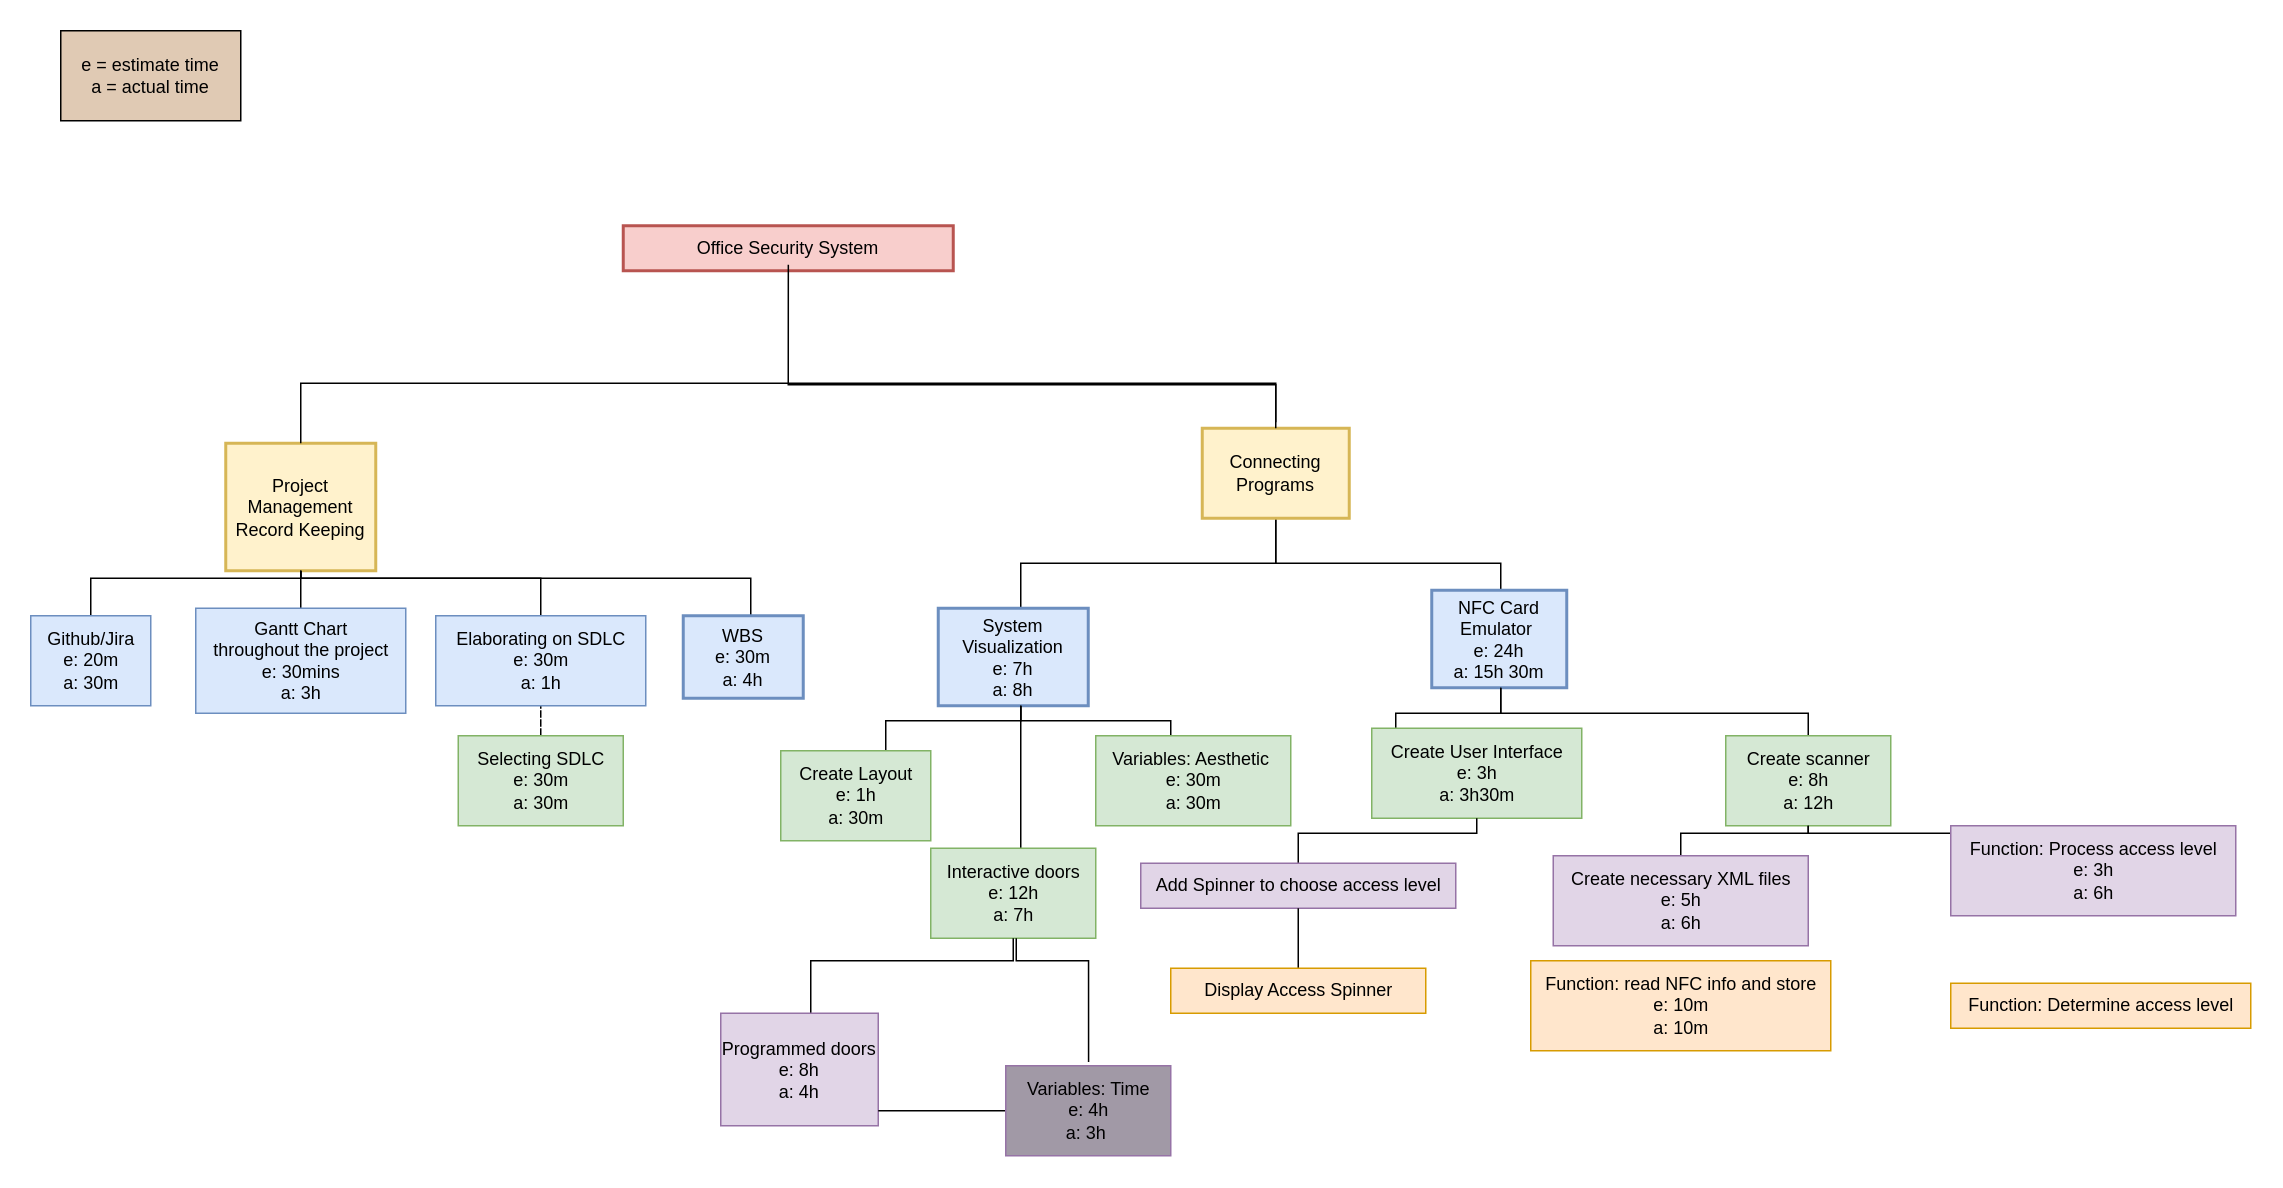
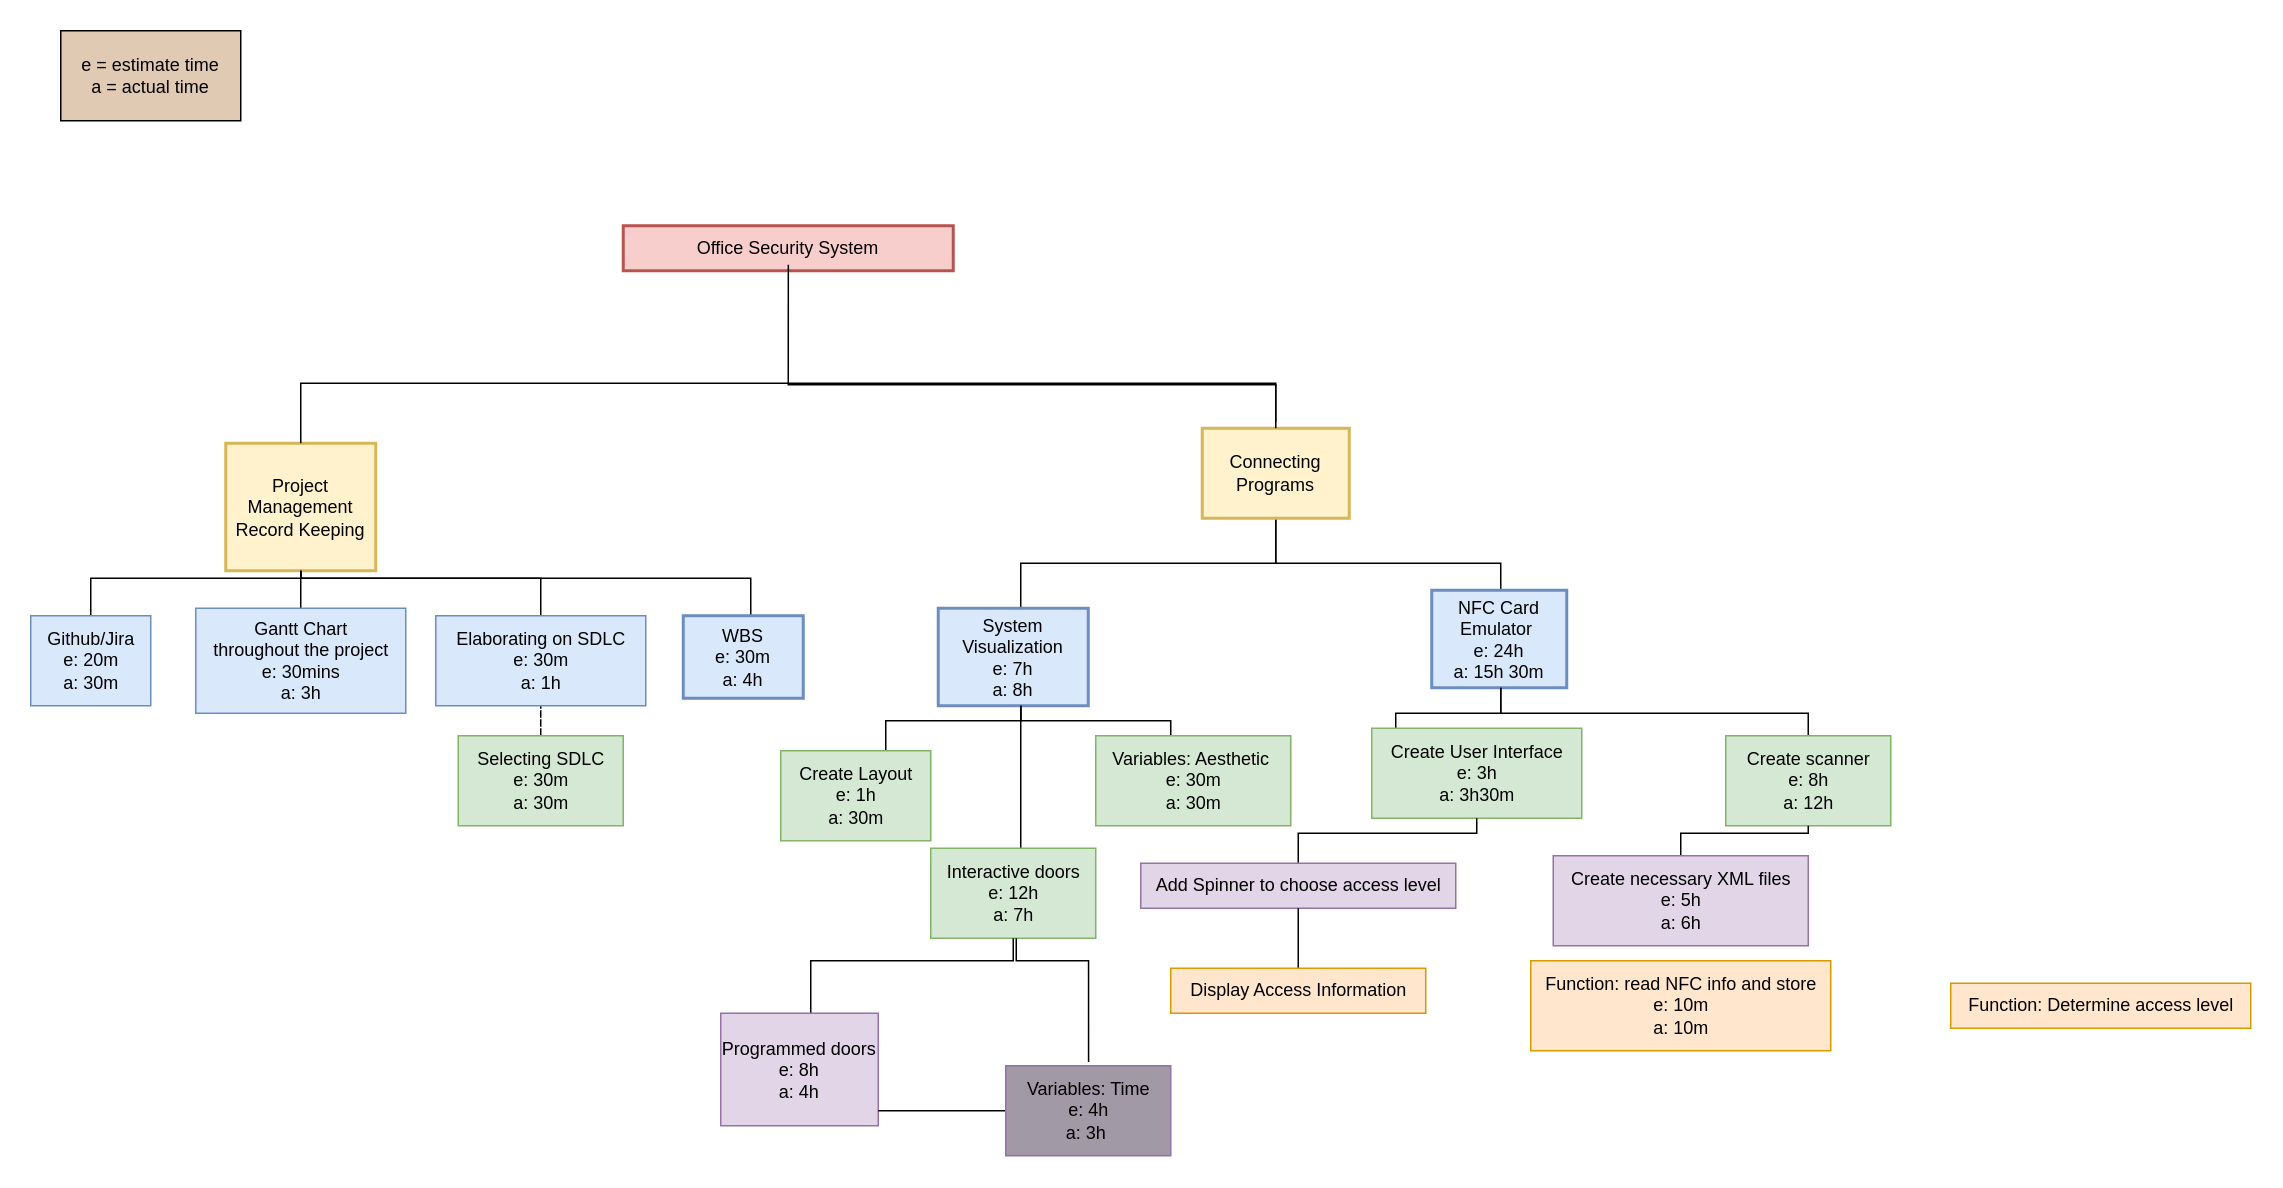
  <mxCell id="0" />
  <mxCell id="1" parent="0" />
  <mxCell id="2" value="Office Security System" style="text;html=1;strokeColor=#b85450;fillColor=#f8cecc;align=center;verticalAlign=middle;whiteSpace=wrap;rounded=0;strokeWidth=2;" parent="1" vertex="1"><mxGeometry x="415" y="150" width="220" height="30" as="geometry" /></mxCell>
  <mxCell id="3" value="Project Management Record Keeping" style="text;html=1;strokeColor=#d6b656;fillColor=#fff2cc;align=center;verticalAlign=middle;whiteSpace=wrap;rounded=0;strokeWidth=2;" parent="1" vertex="1"><mxGeometry x="150" y="295" width="100" height="85" as="geometry" /></mxCell>
  <mxCell id="4" value="" style="edgeStyle=orthogonalEdgeStyle;rounded=0;orthogonalLoop=1;jettySize=auto;html=1;endArrow=none;endFill=0;exitX=0.5;exitY=0;exitDx=0;exitDy=0;" parent="1" source="5" target="23" edge="1"><mxGeometry relative="1" as="geometry"><Array as="points"><mxPoint x="680" y="415" /><mxPoint x="680" y="375" /><mxPoint x="850" y="375" /></Array></mxGeometry></mxCell>
  <mxCell id="5" value="System&lt;br&gt;Visualization&lt;br&gt;e: 7h&lt;br&gt;a: 8h" style="text;html=1;strokeColor=#6c8ebf;fillColor=#dae8fc;align=center;verticalAlign=middle;whiteSpace=wrap;rounded=0;strokeWidth=2;" parent="1" vertex="1"><mxGeometry x="625" y="405" width="100" height="65" as="geometry" /></mxCell>
  <mxCell id="6" value="" style="edgeStyle=orthogonalEdgeStyle;rounded=0;orthogonalLoop=1;jettySize=auto;html=1;endArrow=none;endFill=0;entryX=0.5;entryY=1;entryDx=0;entryDy=0;exitX=0.5;exitY=0;exitDx=0;exitDy=0;" parent="1" source="7" target="23" edge="1"><mxGeometry relative="1" as="geometry"><Array as="points"><mxPoint x="1000" y="375" /><mxPoint x="850" y="375" /></Array></mxGeometry></mxCell>
  <mxCell id="7" value="NFC Card Emulator&amp;nbsp;&lt;br&gt;e: 24h&lt;br&gt;a: 15h 30m" style="text;html=1;strokeColor=#6c8ebf;fillColor=#dae8fc;align=center;verticalAlign=middle;whiteSpace=wrap;rounded=0;strokeWidth=2;" parent="1" vertex="1"><mxGeometry x="954" y="393" width="90" height="65" as="geometry" /></mxCell>
  <mxCell id="8" value="" style="edgeStyle=orthogonalEdgeStyle;rounded=0;orthogonalLoop=1;jettySize=auto;html=1;endArrow=none;endFill=0;" parent="1" source="9" target="3" edge="1"><mxGeometry relative="1" as="geometry" /></mxCell>
  <mxCell id="9" value="Gantt Chart&lt;br&gt;throughout the project&lt;br&gt;e: 30mins&lt;br&gt;a: 3h" style="text;html=1;align=center;verticalAlign=middle;resizable=0;points=[];autosize=1;strokeColor=#6c8ebf;fillColor=#dae8fc;" parent="1" vertex="1"><mxGeometry x="130" y="405" width="140" height="70" as="geometry" /></mxCell>
  <mxCell id="10" value="" style="edgeStyle=orthogonalEdgeStyle;rounded=0;orthogonalLoop=1;jettySize=auto;html=1;endArrow=none;endFill=0;dashed=1;" parent="1" source="11" target="26" edge="1"><mxGeometry relative="1" as="geometry" /></mxCell>
  <mxCell id="11" value="Selecting SDLC&lt;br&gt;e: 30m&lt;br&gt;a: 30m" style="text;html=1;align=center;verticalAlign=middle;resizable=0;points=[];autosize=1;strokeColor=#82b366;fillColor=#d5e8d4;" parent="1" vertex="1"><mxGeometry x="305" y="490" width="110" height="60" as="geometry" /></mxCell>
  <mxCell id="12" value="" style="edgeStyle=orthogonalEdgeStyle;rounded=0;orthogonalLoop=1;jettySize=auto;html=1;endArrow=none;endFill=0;" parent="1" source="13" target="3" edge="1"><mxGeometry relative="1" as="geometry"><Array as="points"><mxPoint x="60" y="385" /><mxPoint x="200" y="385" /></Array></mxGeometry></mxCell>
  <mxCell id="13" value="Github/Jira&lt;br&gt;e: 20m&lt;br&gt;a: 30m" style="text;html=1;align=center;verticalAlign=middle;resizable=0;points=[];autosize=1;strokeColor=#6c8ebf;fillColor=#dae8fc;" parent="1" vertex="1"><mxGeometry x="20" y="410" width="80" height="60" as="geometry" /></mxCell>
  <mxCell id="14" value="" style="edgeStyle=orthogonalEdgeStyle;rounded=0;orthogonalLoop=1;jettySize=auto;html=1;endArrow=none;endFill=0;" parent="1" source="15" target="5" edge="1"><mxGeometry relative="1" as="geometry"><Array as="points"><mxPoint x="590" y="480" /><mxPoint x="680" y="480" /></Array></mxGeometry></mxCell>
  <mxCell id="15" value="Create Layout&lt;br&gt;e: 1h&lt;br&gt;a: 30m" style="text;html=1;align=center;verticalAlign=middle;resizable=0;points=[];autosize=1;strokeColor=#82b366;fillColor=#d5e8d4;" parent="1" vertex="1"><mxGeometry x="520" y="500" width="100" height="60" as="geometry" /></mxCell>
  <mxCell id="16" value="" style="edgeStyle=orthogonalEdgeStyle;rounded=0;orthogonalLoop=1;jettySize=auto;html=1;endArrow=none;endFill=0;" edge="1" parent="1"><mxGeometry relative="1" as="geometry"><mxPoint x="680" y="565" as="sourcePoint" /><mxPoint x="680" y="470" as="targetPoint" /></mxGeometry></mxCell>
  <mxCell id="17" value="Interactive doors&lt;br&gt;e: 12h&lt;br&gt;a: 7h" style="text;html=1;align=center;verticalAlign=middle;resizable=0;points=[];autosize=1;strokeColor=#82b366;fillColor=#d5e8d4;" parent="1" vertex="1"><mxGeometry x="620" y="565" width="110" height="60" as="geometry" /></mxCell>
  <mxCell id="18" value="" style="edgeStyle=orthogonalEdgeStyle;rounded=0;orthogonalLoop=1;jettySize=auto;html=1;endArrow=none;endFill=0;exitX=0.213;exitY=0.008;exitDx=0;exitDy=0;exitPerimeter=0;" parent="1" source="19" target="7" edge="1"><mxGeometry relative="1" as="geometry"><Array as="points"><mxPoint x="930" y="505" /><mxPoint x="930" y="475" /><mxPoint x="1000" y="475" /></Array></mxGeometry></mxCell>
  <mxCell id="19" value="Create User Interface&lt;br&gt;e: 3h&lt;br&gt;a: 3h30m" style="text;html=1;align=center;verticalAlign=middle;resizable=0;points=[];autosize=1;strokeColor=#82b366;fillColor=#d5e8d4;" parent="1" vertex="1"><mxGeometry x="914" y="485" width="140" height="60" as="geometry" /></mxCell>
  <mxCell id="20" value="" style="edgeStyle=orthogonalEdgeStyle;rounded=0;orthogonalLoop=1;jettySize=auto;html=1;endArrow=none;endFill=0;" parent="1" source="21" target="7" edge="1"><mxGeometry relative="1" as="geometry"><Array as="points"><mxPoint x="1205" y="475" /><mxPoint x="1000" y="475" /></Array></mxGeometry></mxCell>
  <mxCell id="21" value="Create scanner&lt;br&gt;e: 8h&lt;br&gt;a: 12h" style="text;html=1;align=center;verticalAlign=middle;resizable=0;points=[];autosize=1;strokeColor=#82b366;fillColor=#d5e8d4;" parent="1" vertex="1"><mxGeometry x="1150" y="490" width="110" height="60" as="geometry" /></mxCell>
  <mxCell id="22" value="" style="edgeStyle=orthogonalEdgeStyle;rounded=0;orthogonalLoop=1;jettySize=auto;html=1;endArrow=none;endFill=0;" parent="1" edge="1"><mxGeometry relative="1" as="geometry"><mxPoint x="850" y="281" as="sourcePoint" /><mxPoint x="525.048" y="176" as="targetPoint" /><Array as="points"><mxPoint x="850" y="256" /><mxPoint x="525" y="256" /></Array></mxGeometry></mxCell>
  <mxCell id="23" value="Connecting Programs" style="text;html=1;strokeColor=#d6b656;fillColor=#fff2cc;align=center;verticalAlign=middle;whiteSpace=wrap;rounded=0;strokeWidth=2;" parent="1" vertex="1"><mxGeometry x="801" y="285" width="98" height="60" as="geometry" /></mxCell>
  <mxCell id="24" value="" style="edgeStyle=orthogonalEdgeStyle;rounded=0;orthogonalLoop=1;jettySize=auto;html=1;endArrow=none;endFill=0;" parent="1" source="3" target="23" edge="1"><mxGeometry relative="1" as="geometry"><mxPoint x="200" y="335" as="sourcePoint" /><mxPoint x="850" y="235" as="targetPoint" /><Array as="points"><mxPoint x="200" y="255" /><mxPoint x="850" y="255" /></Array></mxGeometry></mxCell>
  <mxCell id="25" value="" style="edgeStyle=orthogonalEdgeStyle;rounded=0;orthogonalLoop=1;jettySize=auto;html=1;endArrow=none;endFill=0;" parent="1" source="26" target="3" edge="1"><mxGeometry relative="1" as="geometry"><Array as="points"><mxPoint x="360" y="385" /><mxPoint x="200" y="385" /></Array></mxGeometry></mxCell>
  <mxCell id="26" value="Elaborating on SDLC&lt;br&gt;e: 30m&lt;br&gt;a: 1h" style="text;html=1;align=center;verticalAlign=middle;resizable=0;points=[];autosize=1;strokeColor=#6c8ebf;fillColor=#dae8fc;" parent="1" vertex="1"><mxGeometry x="290" y="410" width="140" height="60" as="geometry" /></mxCell>
  <mxCell id="27" value="" style="edgeStyle=orthogonalEdgeStyle;rounded=0;orthogonalLoop=1;jettySize=auto;html=1;endArrow=none;endFill=0;startArrow=none;entryX=0.5;entryY=1;entryDx=0;entryDy=0;" parent="1" source="28" target="3" edge="1"><mxGeometry relative="1" as="geometry"><mxPoint x="500" y="485" as="sourcePoint" /><mxPoint x="200" y="291" as="targetPoint" /><Array as="points"><mxPoint x="500" y="385" /><mxPoint x="200" y="385" /></Array></mxGeometry></mxCell>
  <mxCell id="28" value="WBS&lt;br&gt;e: 30m&lt;br&gt;a: 4h" style="text;html=1;strokeColor=#6c8ebf;fillColor=#dae8fc;align=center;verticalAlign=middle;whiteSpace=wrap;rounded=0;strokeWidth=2;" parent="1" vertex="1"><mxGeometry x="455" y="410" width="80" height="55" as="geometry" /></mxCell>
  <mxCell id="29" value="" style="edgeStyle=orthogonalEdgeStyle;rounded=0;orthogonalLoop=1;jettySize=auto;html=1;endArrow=none;endFill=0;" edge="1" parent="1" target="17"><mxGeometry relative="1" as="geometry"><mxPoint x="540" y="676" as="sourcePoint" /><mxPoint x="690" y="630" as="targetPoint" /><Array as="points"><mxPoint x="540" y="640" /><mxPoint x="675" y="640" /></Array></mxGeometry></mxCell>
  <mxCell id="30" value="Programmed doors&lt;br&gt;e: 8h&lt;br&gt;a: 4h" style="text;html=1;strokeColor=#9673a6;fillColor=#e1d5e7;align=center;verticalAlign=middle;whiteSpace=wrap;rounded=0;strokeWidth=1;" parent="1" vertex="1"><mxGeometry x="480" y="675" width="105" height="75" as="geometry" /></mxCell>
  <mxCell id="31" value="" style="edgeStyle=orthogonalEdgeStyle;rounded=0;orthogonalLoop=1;jettySize=auto;html=1;endArrow=none;endFill=0;" parent="1" source="32" target="5" edge="1"><mxGeometry relative="1" as="geometry"><Array as="points"><mxPoint x="780" y="480" /><mxPoint x="680" y="480" /></Array></mxGeometry></mxCell>
  <mxCell id="32" value="Variables: Aesthetic&amp;nbsp;&lt;br&gt;e: 30m&lt;br&gt;a: 30m" style="text;html=1;align=center;verticalAlign=middle;resizable=0;points=[];autosize=1;strokeColor=#82b366;fillColor=#d5e8d4;" parent="1" vertex="1"><mxGeometry x="730" y="490" width="130" height="60" as="geometry" /></mxCell>
  <mxCell id="33" value="" style="edgeStyle=orthogonalEdgeStyle;rounded=0;orthogonalLoop=1;jettySize=auto;html=1;endArrow=none;endFill=0;exitX=0.502;exitY=-0.041;exitDx=0;exitDy=0;exitPerimeter=0;" parent="1" source="35" edge="1" target="17"><mxGeometry relative="1" as="geometry"><mxPoint x="676.04" y="700" as="sourcePoint" /><mxPoint x="677" y="630" as="targetPoint" /><Array as="points"><mxPoint x="725" y="640" /><mxPoint x="677" y="640" /></Array></mxGeometry></mxCell>
  <mxCell id="34" value="" style="edgeStyle=orthogonalEdgeStyle;rounded=0;orthogonalLoop=1;jettySize=auto;html=1;endArrow=none;endFill=0;" parent="1" source="35" target="30" edge="1"><mxGeometry relative="1" as="geometry"><Array as="points"><mxPoint x="700" y="730" /><mxPoint x="700" y="730" /></Array></mxGeometry></mxCell>
  <mxCell id="35" value="Variables: Time&lt;br&gt;e: 4h&lt;br&gt;a: 3h&amp;nbsp;" style="text;html=1;align=center;verticalAlign=middle;resizable=0;points=[];autosize=1;strokeColor=#9673a6;fillColor=#A199A6;" parent="1" vertex="1"><mxGeometry x="670" y="710" width="110" height="60" as="geometry" /></mxCell>
  <mxCell id="36" value="" style="edgeStyle=orthogonalEdgeStyle;rounded=0;orthogonalLoop=1;jettySize=auto;html=1;endArrow=none;endFill=0;" parent="1" source="37" target="21" edge="1"><mxGeometry relative="1" as="geometry"><Array as="points"><mxPoint x="1120" y="555" /><mxPoint x="1205" y="555" /></Array></mxGeometry></mxCell>
  <mxCell id="37" value="Create necessary XML files&lt;br&gt;e: 5h&lt;br&gt;a: 6h" style="text;html=1;align=center;verticalAlign=middle;resizable=0;points=[];autosize=1;strokeColor=#9673a6;fillColor=#e1d5e7;" parent="1" vertex="1"><mxGeometry x="1035" y="570" width="170" height="60" as="geometry" /></mxCell>
  <mxCell id="38" value="" style="edgeStyle=orthogonalEdgeStyle;rounded=0;orthogonalLoop=1;jettySize=auto;html=1;endArrow=none;endFill=0;" parent="1" source="39" target="19" edge="1"><mxGeometry relative="1" as="geometry" /></mxCell>
  <mxCell id="39" value="Add Spinner to choose access level" style="text;html=1;align=center;verticalAlign=middle;resizable=0;points=[];autosize=1;strokeColor=#9673a6;fillColor=#e1d5e7;" parent="1" vertex="1"><mxGeometry x="760" y="575" width="210" height="30" as="geometry" /></mxCell>
  <mxCell id="40" value="Function: read NFC info and store&lt;br&gt;e: 10m&lt;br&gt;a: 10m" style="text;html=1;align=center;verticalAlign=middle;resizable=0;points=[];autosize=1;strokeColor=#d79b00;fillColor=#ffe6cc;" parent="1" vertex="1"><mxGeometry x="1020" y="640" width="200" height="60" as="geometry" /></mxCell>
  <mxCell id="41" value="Function: Determine access level" style="text;html=1;align=center;verticalAlign=middle;resizable=0;points=[];autosize=1;strokeColor=#d79b00;fillColor=#ffe6cc;" parent="1" vertex="1"><mxGeometry x="1300" y="655" width="200" height="30" as="geometry" /></mxCell>
- <mxCell id="42" value="" style="edgeStyle=orthogonalEdgeStyle;rounded=0;orthogonalLoop=1;jettySize=auto;html=1;endArrow=none;endFill=0;" parent="1" source="43" target="21" edge="1"><mxGeometry relative="1" as="geometry"><Array as="points"><mxPoint x="1395" y="555" /><mxPoint x="1205" y="555" /></Array></mxGeometry></mxCell>
- <mxCell id="43" value="Function: Process access level&lt;br&gt;e: 3h&lt;br&gt;a: 6h" style="text;html=1;align=center;verticalAlign=middle;resizable=0;points=[];autosize=1;strokeColor=#9673a6;fillColor=#e1d5e7;" parent="1" vertex="1"><mxGeometry x="1300" y="550" width="190" height="60" as="geometry" /></mxCell>
  <mxCell id="44" value="" style="edgeStyle=orthogonalEdgeStyle;rounded=0;orthogonalLoop=1;jettySize=auto;html=1;endArrow=none;endFill=0;" parent="1" source="45" target="39" edge="1"><mxGeometry relative="1" as="geometry" /></mxCell>
- <mxCell id="45" value="Display Access Spinner" style="text;html=1;align=center;verticalAlign=middle;resizable=0;points=[];autosize=1;strokeColor=#d79b00;fillColor=#ffe6cc;" parent="1" vertex="1"><mxGeometry x="780" y="645" width="170" height="30" as="geometry" /></mxCell>
+ <mxCell id="45" value="Display Access Information" style="text;html=1;align=center;verticalAlign=middle;resizable=0;points=[];autosize=1;strokeColor=#d79b00;fillColor=#ffe6cc;" parent="1" vertex="1"><mxGeometry x="780" y="645" width="170" height="30" as="geometry" /></mxCell>
  <mxCell id="46" value="e = estimate time&lt;br&gt;a = actual time" style="rounded=0;whiteSpace=wrap;html=1;strokeColor=default;strokeWidth=1;fillColor=#E0CAB4;gradientColor=none;" parent="1" vertex="1"><mxGeometry x="40" y="20" width="120" height="60" as="geometry" /></mxCell>
